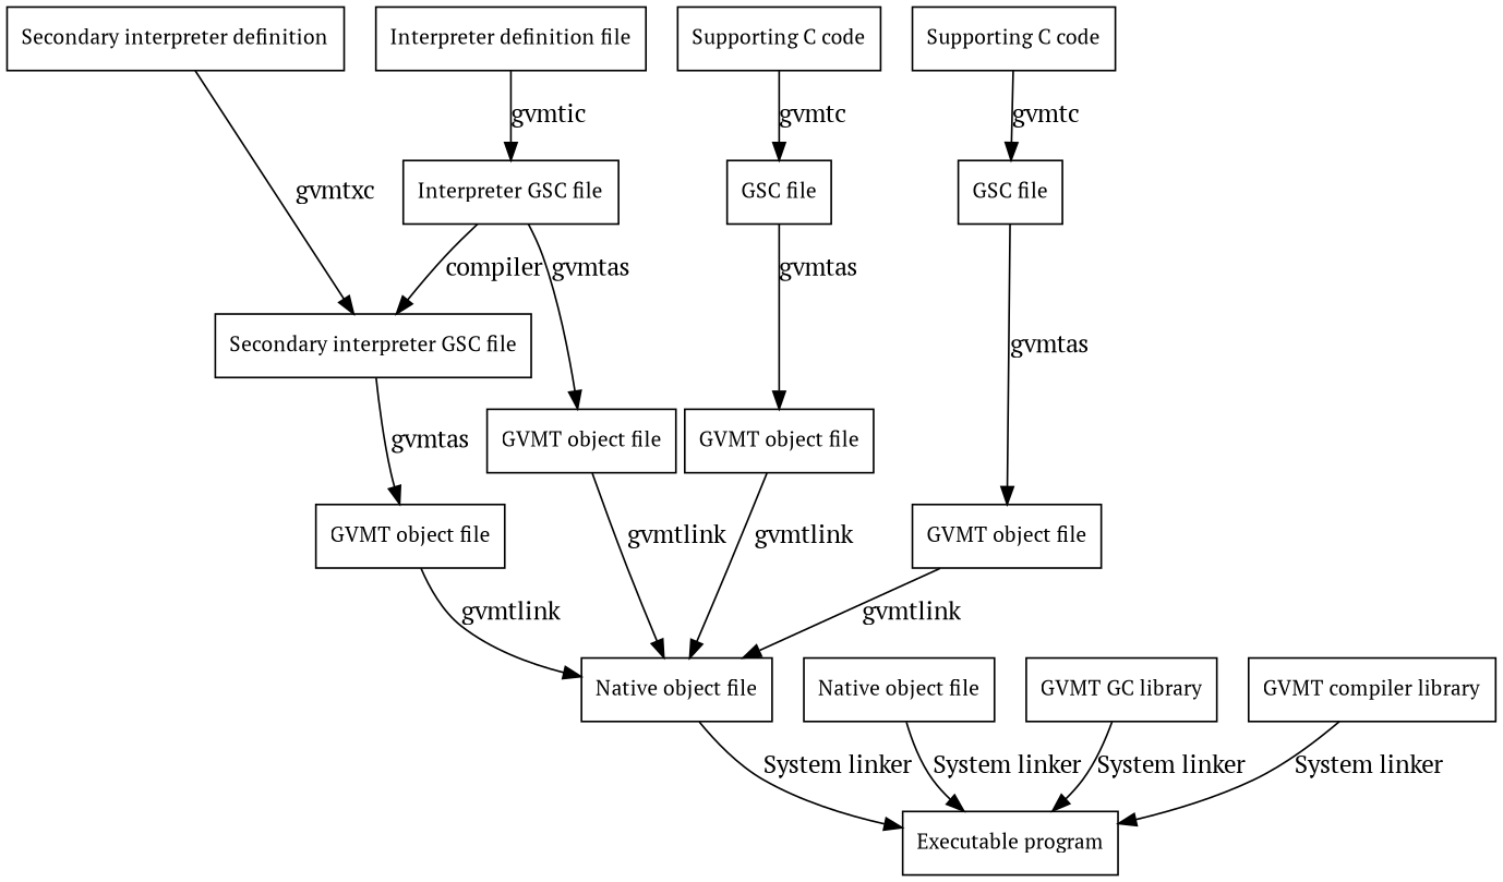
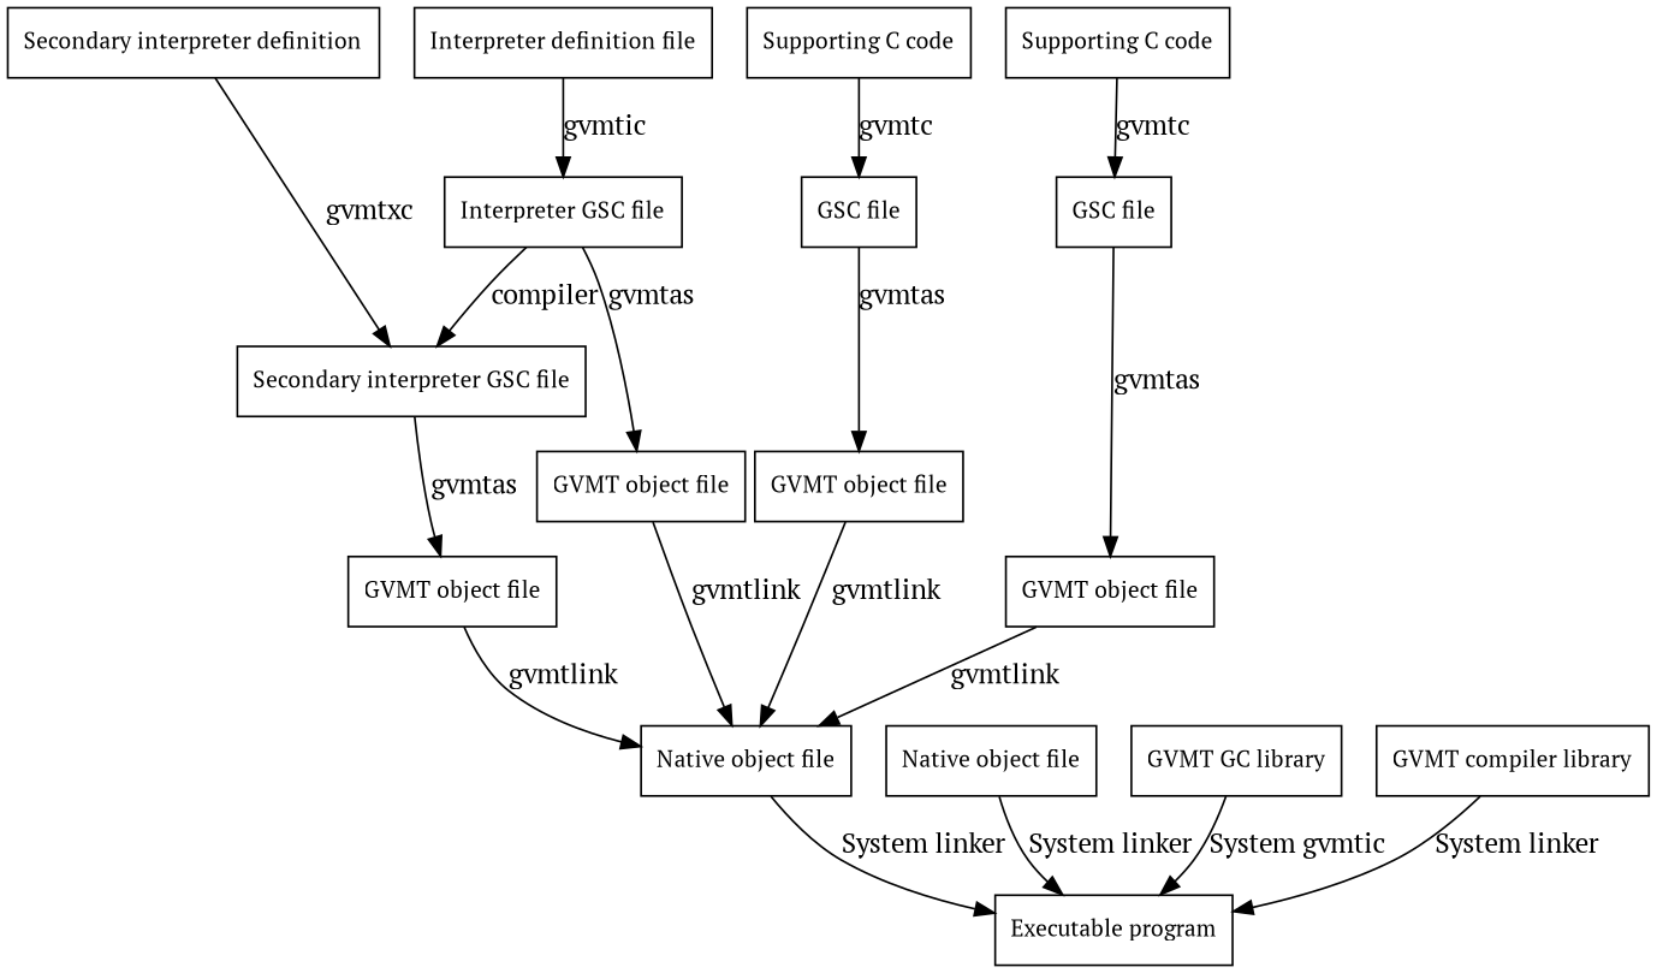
  digraph {
    fontname="PT Serif"
    rankdir=TB
    node [fontname="PT Serif" fontsize=12 shape=rectangle]
    edge [fontname="PT Serif"]
    n1 [label="Secondary interpreter definition"]
    n2 [label="Interpreter definition file"]
    n3 [label="Supporting C code"]
    n4 [label="Supporting C code"]
    n5 [label="Secondary interpreter GSC file"]
    n6 [label="Interpreter GSC file"]
    n7 [label="GSC file"]
    n8 [label="GSC file"]
    n9 [label="GVMT object file"]
    n10 [label="GVMT object file"]
    n11 [label="Native object file"]
    n12 [label="GVMT object file"]
    n13 [label="GVMT object file"]
    n14 [label="Executable program"]
    n15 [label="Native object file"]
    n16 [label="GVMT GC library"]
    n17 [label="GVMT compiler library"]
    subgraph sub_1 {
      rank=same
      n1
      n2
      n3
      n4
    }
    n1 -> n5 [label=gvmtxc]
    n2 -> n6 [label=gvmtic]
    n3 -> n7 [label=gvmtc]
    n4 -> n8 [label=gvmtc]
    n5 -> n9 [label=gvmtas]
    n6 -> n5 [label=compiler]
    n6 -> n10 [label=gvmtas]
    n7 -> n12 [label=gvmtas]
    n8 -> n13 [label=gvmtas]
    n9 -> n11 [label=gvmtlink]
    n10 -> n11 [label=gvmtlink]
    n11 -> n14 [label="System linker"]
    n12 -> n11 [label=gvmtlink]
    n13 -> n11 [label=gvmtlink]
    n15 -> n14 [label="System linker"]
-   n16 -> n14 [label="System linker"]
+   n16 -> n14 [label="System gvmtic"]
    n17 -> n14 [label="System linker"]
  }
